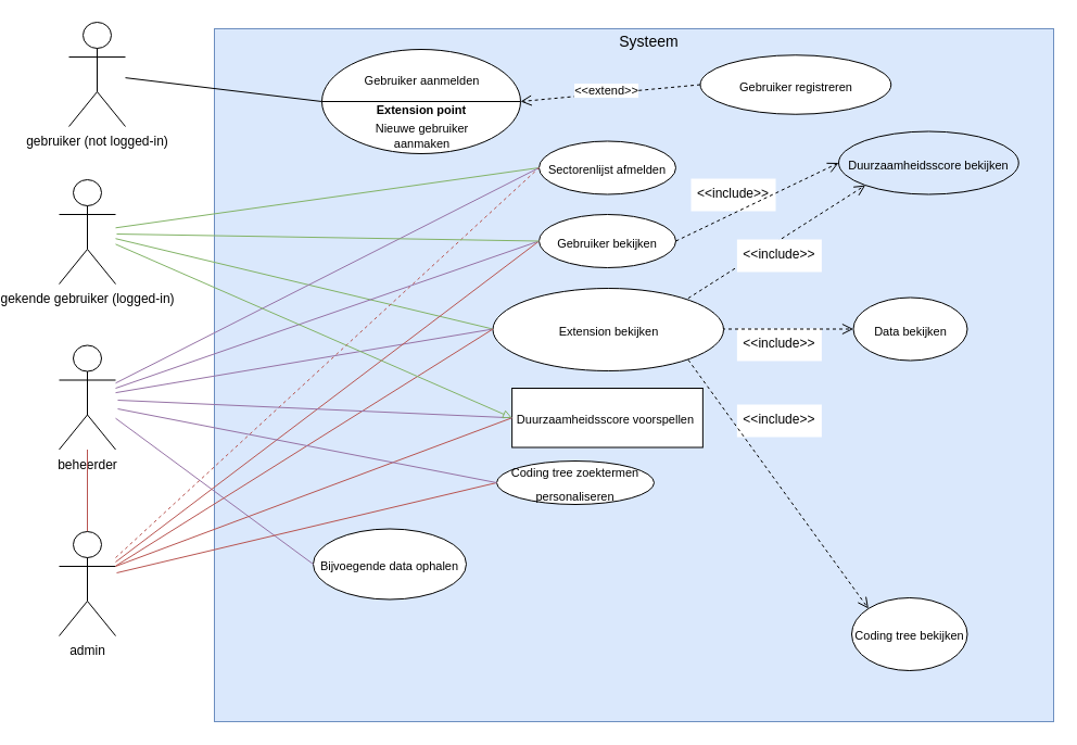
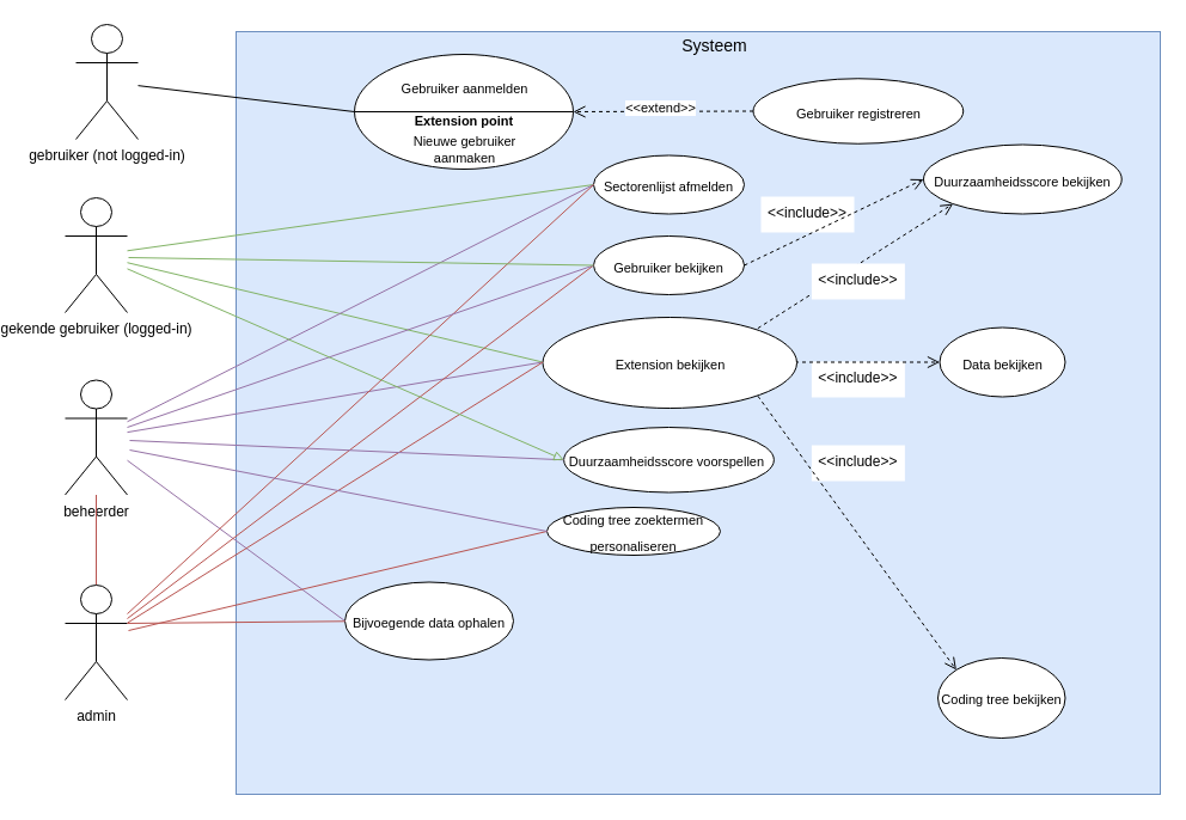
  <mxCell id="0" />
  <mxCell id="1" parent="0" />
  <mxCell id="2" style="rounded=0;orthogonalLoop=1;jettySize=auto;html=1;fontSize=11;strokeColor=none;endArrow=none;endFill=0;" parent="1" source="3" edge="1"><mxGeometry relative="1" as="geometry"><mxPoint x="253" y="93" as="targetPoint" /></mxGeometry></mxCell>
  <mxCell id="3" value="gebruiker (not logged-in)" style="shape=umlActor;verticalLabelPosition=bottom;verticalAlign=top;html=1;outlineConnect=0;" parent="1" vertex="1"><mxGeometry x="29" y="20" width="52" height="96" as="geometry" /></mxCell>
  <mxCell id="4" value="" style="group;fillColor=default;recursiveResize=0;fontColor=#ffffff;strokeColor=#001DBC;rounded=0;" parent="1" vertex="1" connectable="0"><mxGeometry x="163" y="26" width="773" height="638" as="geometry" /></mxCell>
  <mxCell id="5" value="" style="rounded=0;whiteSpace=wrap;html=1;recursiveResize=0;fillColor=#dae8fc;strokeColor=#6c8ebf;" parent="4" vertex="1"><mxGeometry width="773" height="638" as="geometry" /></mxCell>
  <mxCell id="6" value="&lt;font style=&quot;font-size: 14px;&quot;&gt;Systeem&lt;/font&gt;" style="text;html=1;align=center;verticalAlign=middle;resizable=0;points=[];autosize=1;strokeColor=none;fillColor=none;" parent="4" vertex="1"><mxGeometry x="363.5" y="-2.5" width="72" height="29" as="geometry" /></mxCell>
  <mxCell id="7" value="&lt;font style=&quot;font-size: 11px;&quot;&gt;Sectorenlijst afmelden&lt;/font&gt;" style="ellipse;whiteSpace=wrap;html=1;fontSize=18;" parent="4" vertex="1"><mxGeometry x="299" y="103.5" width="126" height="49" as="geometry" /></mxCell>
- <mxCell id="8" value="&lt;font style=&quot;font-size: 11px;&quot;&gt;Duurzaamheidsscore bekijken&lt;br&gt;&lt;/font&gt;" style="ellipse;whiteSpace=wrap;html=1;fontSize=18;fillColor=#dae8fc;" parent="4" vertex="1"><mxGeometry x="575" y="94.5" width="165.75" height="58" as="geometry" /></mxCell>
- <mxCell id="9" value="&lt;font style=&quot;font-size: 11px;&quot;&gt;Duurzaamheidsscore voorspellen&amp;nbsp;&lt;br&gt;&lt;/font&gt;" style="whiteSpace=wrap;html=1;fontSize=18;fillColor=default;rounded=0;" parent="4" vertex="1"><mxGeometry x="274.12" y="331" width="175.75" height="54.5" as="geometry" /></mxCell>
+ <mxCell id="8" value="&lt;font style=&quot;font-size: 11px;&quot;&gt;Duurzaamheidsscore bekijken&lt;br&gt;&lt;/font&gt;" style="ellipse;whiteSpace=wrap;html=1;fontSize=18;" parent="4" vertex="1"><mxGeometry x="575" y="94.5" width="165.75" height="58" as="geometry" /></mxCell>
+ <mxCell id="9" value="&lt;font style=&quot;font-size: 11px;&quot;&gt;Duurzaamheidsscore voorspellen&amp;nbsp;&lt;br&gt;&lt;/font&gt;" style="ellipse;whiteSpace=wrap;html=1;fontSize=18;fillColor=default;" parent="4" vertex="1"><mxGeometry x="274.12" y="331" width="175.75" height="54.5" as="geometry" /></mxCell>
  <mxCell id="10" value="&lt;font style=&quot;font-size: 11px;&quot;&gt;Bijvoegende data ophalen&lt;/font&gt;" style="ellipse;whiteSpace=wrap;html=1;fontSize=18;" parent="4" vertex="1"><mxGeometry x="91" y="460.5" width="141" height="65" as="geometry" /></mxCell>
  <mxCell id="11" value="&lt;&lt;include&gt;&gt;" style="text;strokeColor=none;fillColor=default;spacingLeft=4;spacingRight=4;overflow=hidden;rotatable=0;points=[[0,0.5],[1,0.5]];portConstraint=eastwest;fontSize=12;" parent="4" vertex="1"><mxGeometry x="481.37" y="346" width="78" height="30" as="geometry" /></mxCell>
  <mxCell id="12" value="" style="html=1;verticalAlign=bottom;endArrow=open;dashed=1;endSize=8;rounded=0;entryX=0;entryY=1;entryDx=0;entryDy=0;startArrow=none;exitX=1;exitY=0;exitDx=0;exitDy=0;" parent="4" target="8" edge="1"><mxGeometry x="0.04" y="-38" relative="1" as="geometry"><mxPoint x="436.422" y="248.149" as="sourcePoint" /><mxPoint x="534.5" y="362" as="targetPoint" /><mxPoint as="offset" /><Array as="points" /></mxGeometry></mxCell>
  <mxCell id="13" value="&lt;&lt;include&gt;&gt;" style="text;strokeColor=none;fillColor=default;spacingLeft=4;spacingRight=4;overflow=hidden;rotatable=0;points=[[0,0.5],[1,0.5]];portConstraint=eastwest;fontSize=12;" parent="4" vertex="1"><mxGeometry x="481.37" y="276" width="78" height="30" as="geometry" /></mxCell>
  <mxCell id="14" value="" style="html=1;verticalAlign=bottom;endArrow=open;dashed=1;endSize=8;rounded=0;entryX=0;entryY=0.5;entryDx=0;entryDy=0;exitX=1;exitY=0.5;exitDx=0;exitDy=0;startArrow=none;" parent="4" target="28" edge="1"><mxGeometry x="0.04" y="-38" relative="1" as="geometry"><mxPoint x="467.5" y="276.5" as="sourcePoint" /><mxPoint x="585.5" y="276.5" as="targetPoint" /><mxPoint as="offset" /><Array as="points" /></mxGeometry></mxCell>
  <mxCell id="15" value="&lt;font style=&quot;font-size: 11px;&quot;&gt;Coding tree zoektermen personaliseren&lt;br&gt;&lt;/font&gt;" style="ellipse;whiteSpace=wrap;html=1;fontSize=18;fillColor=default;" parent="4" vertex="1"><mxGeometry x="260" y="398" width="145" height="40" as="geometry" /></mxCell>
  <mxCell id="16" value="&lt;font style=&quot;font-size: 11px;&quot;&gt;Coding tree bekijken&lt;br&gt;&lt;/font&gt;" style="ellipse;whiteSpace=wrap;html=1;strokeColor=default;fontSize=14;fillColor=default;gradientColor=none;" parent="4" vertex="1"><mxGeometry x="587" y="524" width="106.5" height="67" as="geometry" /></mxCell>
  <mxCell id="17" value="" style="html=1;verticalAlign=bottom;endArrow=open;dashed=1;endSize=8;rounded=0;entryX=0;entryY=0;entryDx=0;entryDy=0;exitX=1;exitY=1;exitDx=0;exitDy=0;" parent="4" target="16" edge="1"><mxGeometry x="0.04" y="-38" relative="1" as="geometry"><mxPoint x="436.422" y="304.851" as="sourcePoint" /><mxPoint x="578.25" y="123.5" as="targetPoint" /><mxPoint as="offset" /><Array as="points" /></mxGeometry></mxCell>
  <mxCell id="18" value="&lt;&lt;include&gt;&gt;" style="text;strokeColor=none;fillColor=default;spacingLeft=4;spacingRight=4;overflow=hidden;rotatable=0;points=[[0,0.5],[1,0.5]];portConstraint=eastwest;fontSize=12;" parent="4" vertex="1"><mxGeometry x="439" y="138" width="78" height="30" as="geometry" /></mxCell>
- <mxCell id="19" value="&lt;font style=&quot;font-size: 11px;&quot;&gt;Gebruiker registreren&lt;br&gt;&lt;/font&gt;" style="ellipse;whiteSpace=wrap;html=1;fontSize=18;fillColor=default;" parent="4" vertex="1"><mxGeometry x="447.5" y="24.25" width="175.75" height="54.5" as="geometry" /></mxCell>
+ <mxCell id="19" value="&lt;font style=&quot;font-size: 11px;&quot;&gt;Gebruiker registreren&lt;br&gt;&lt;/font&gt;" style="ellipse;whiteSpace=wrap;html=1;fontSize=18;fillColor=default;" parent="4" vertex="1"><mxGeometry x="432.5" y="39.25" width="175.75" height="54.5" as="geometry" /></mxCell>
  <mxCell id="20" value="&amp;lt;&amp;lt;extend&amp;gt;&amp;gt;" style="html=1;verticalAlign=bottom;endArrow=open;dashed=1;endSize=8;rounded=0;exitX=0;exitY=0.5;exitDx=0;exitDy=0;entryX=1;entryY=0.5;entryDx=0;entryDy=0;" parent="4" source="19" target="21" edge="1"><mxGeometry x="0.043" y="6" relative="1" as="geometry"><mxPoint x="-524" y="-95.5" as="sourcePoint" /><mxPoint x="-260" y="-157" as="targetPoint" /><mxPoint as="offset" /></mxGeometry></mxCell>
  <mxCell id="21" value="" style="shape=lineEllipse;perimeter=ellipsePerimeter;whiteSpace=wrap;html=1;backgroundOutline=1;strokeColor=default;fontSize=11;fillColor=default;gradientColor=none;" parent="4" vertex="1"><mxGeometry x="99" y="19" width="183" height="96" as="geometry" /></mxCell>
  <mxCell id="22" value="Gebruiker aanmelden" style="text;html=1;strokeColor=none;fillColor=none;align=center;verticalAlign=middle;whiteSpace=wrap;rounded=0;fontSize=11;" parent="4" vertex="1"><mxGeometry x="101" y="33" width="181" height="30" as="geometry" /></mxCell>
  <mxCell id="23" value="&lt;b&gt;Extension point&lt;/b&gt;" style="text;html=1;strokeColor=none;fillColor=none;align=center;verticalAlign=middle;whiteSpace=wrap;rounded=0;fontSize=11;" parent="4" vertex="1"><mxGeometry x="148" y="59.5" width="86" height="30" as="geometry" /></mxCell>
  <mxCell id="24" value="Nieuwe gebruiker aanmaken" style="text;html=1;strokeColor=none;fillColor=none;align=center;verticalAlign=middle;whiteSpace=wrap;rounded=0;fontSize=11;" parent="4" vertex="1"><mxGeometry x="126" y="86.5" width="130.5" height="25.5" as="geometry" /></mxCell>
  <mxCell id="25" value="&lt;font style=&quot;font-size: 11px;&quot;&gt;Gebruiker bekijken&lt;/font&gt;" style="ellipse;whiteSpace=wrap;html=1;fontSize=18;" parent="4" vertex="1"><mxGeometry x="299" y="171" width="126" height="49" as="geometry" /></mxCell>
  <mxCell id="26" value="" style="html=1;verticalAlign=bottom;endArrow=open;dashed=1;endSize=8;rounded=0;entryX=0;entryY=0.5;entryDx=0;entryDy=0;startArrow=none;exitX=1;exitY=0.5;exitDx=0;exitDy=0;" parent="4" source="25" target="8" edge="1"><mxGeometry x="0.04" y="-38" relative="1" as="geometry"><mxPoint x="446.317" y="258.109" as="sourcePoint" /><mxPoint x="677.75" y="236.5" as="targetPoint" /><mxPoint as="offset" /><Array as="points" /></mxGeometry></mxCell>
  <mxCell id="27" value="&lt;&lt;include&gt;&gt;" style="text;strokeColor=none;fillColor=default;spacingLeft=4;spacingRight=4;overflow=hidden;rotatable=0;points=[[0,0.5],[1,0.5]];portConstraint=eastwest;fontSize=12;" parent="4" vertex="1"><mxGeometry x="481.37" y="194" width="78" height="30" as="geometry" /></mxCell>
  <mxCell id="28" value="&lt;font style=&quot;font-size: 11px;&quot;&gt;Data bekijken&lt;br&gt;&lt;/font&gt;" style="ellipse;whiteSpace=wrap;html=1;fontSize=18;" parent="4" vertex="1"><mxGeometry x="588.5" y="247.5" width="105" height="58" as="geometry" /></mxCell>
  <mxCell id="29" value="&lt;font style=&quot;font-size: 11px;&quot;&gt;Extension bekijken&lt;br&gt;&lt;/font&gt;" style="ellipse;whiteSpace=wrap;html=1;fontSize=18;" parent="4" vertex="1"><mxGeometry x="256.5" y="239" width="212.5" height="76" as="geometry" /></mxCell>
  <mxCell id="30" style="edgeStyle=none;rounded=0;orthogonalLoop=1;jettySize=auto;html=1;fontSize=11;endArrow=none;endFill=0;entryX=0;entryY=0.5;entryDx=0;entryDy=0;" parent="1" source="3" target="21" edge="1"><mxGeometry relative="1" as="geometry"><mxPoint x="267" y="91" as="targetPoint" /></mxGeometry></mxCell>
  <mxCell id="31" style="edgeStyle=none;rounded=0;orthogonalLoop=1;jettySize=auto;html=1;entryX=0;entryY=0.5;entryDx=0;entryDy=0;fontSize=11;endArrow=none;endFill=0;fillColor=#d5e8d4;strokeColor=#82b366;" parent="1" source="33" target="7" edge="1"><mxGeometry relative="1" as="geometry" /></mxCell>
  <mxCell id="32" style="edgeStyle=none;rounded=0;orthogonalLoop=1;jettySize=auto;html=1;fontSize=11;endArrow=none;endFill=0;fillColor=#d5e8d4;strokeColor=#82b366;entryX=0;entryY=0.5;entryDx=0;entryDy=0;" parent="1" source="33" edge="1"><mxGeometry relative="1" as="geometry"><mxPoint x="419.5" y="302.5" as="targetPoint" /></mxGeometry></mxCell>
  <mxCell id="33" value="gekende gebruiker (logged-in)" style="shape=umlActor;verticalLabelPosition=bottom;verticalAlign=top;html=1;outlineConnect=0;" parent="1" vertex="1"><mxGeometry x="20" y="165" width="52" height="96" as="geometry" /></mxCell>
  <mxCell id="34" style="edgeStyle=none;rounded=0;orthogonalLoop=1;jettySize=auto;html=1;entryX=0;entryY=0.5;entryDx=0;entryDy=0;fontSize=11;endArrow=none;endFill=0;fillColor=#e1d5e7;strokeColor=#9673a6;" parent="1" source="37" target="7" edge="1"><mxGeometry relative="1" as="geometry" /></mxCell>
  <mxCell id="35" style="edgeStyle=none;rounded=0;orthogonalLoop=1;jettySize=auto;html=1;fontSize=11;endArrow=none;endFill=0;fillColor=#e1d5e7;strokeColor=#9673a6;entryX=0;entryY=0.5;entryDx=0;entryDy=0;" parent="1" source="37" edge="1"><mxGeometry relative="1" as="geometry"><mxPoint x="419.5" y="302.5" as="targetPoint" /></mxGeometry></mxCell>
  <mxCell id="36" style="edgeStyle=none;rounded=0;orthogonalLoop=1;jettySize=auto;html=1;entryX=0;entryY=0.5;entryDx=0;entryDy=0;fontSize=11;endArrow=none;endFill=0;fillColor=#e1d5e7;strokeColor=#9673a6;" parent="1" source="37" target="10" edge="1"><mxGeometry relative="1" as="geometry" /></mxCell>
  <mxCell id="37" value="beheerder" style="shape=umlActor;verticalLabelPosition=bottom;verticalAlign=top;html=1;outlineConnect=0;" parent="1" vertex="1"><mxGeometry x="20" y="317.5" width="52" height="96" as="geometry" /></mxCell>
- <mxCell id="38" style="edgeStyle=none;rounded=0;orthogonalLoop=1;jettySize=auto;html=1;entryX=0;entryY=0.5;entryDx=0;entryDy=0;fontSize=11;endArrow=none;endFill=0;fillColor=#f8cecc;strokeColor=#b85450;dashed=1;" parent="1" source="41" target="7" edge="1"><mxGeometry relative="1" as="geometry" /></mxCell>
+ <mxCell id="38" style="edgeStyle=none;rounded=0;orthogonalLoop=1;jettySize=auto;html=1;entryX=0;entryY=0.5;entryDx=0;entryDy=0;fontSize=11;endArrow=none;endFill=0;fillColor=#f8cecc;strokeColor=#b85450;" parent="1" source="41" target="7" edge="1"><mxGeometry relative="1" as="geometry" /></mxCell>
  <mxCell id="39" style="edgeStyle=none;rounded=0;orthogonalLoop=1;jettySize=auto;html=1;fontSize=11;endArrow=none;endFill=0;fillColor=#f8cecc;strokeColor=#b85450;entryX=0;entryY=0.5;entryDx=0;entryDy=0;" parent="1" source="41" edge="1"><mxGeometry relative="1" as="geometry"><mxPoint x="419.5" y="302.5" as="targetPoint" /></mxGeometry></mxCell>
  <mxCell id="40" style="edgeStyle=none;rounded=0;orthogonalLoop=1;jettySize=auto;html=1;fontSize=11;endArrow=none;endFill=0;fillColor=#f8cecc;strokeColor=#b85450;" parent="1" source="41" target="37" edge="1"><mxGeometry relative="1" as="geometry" /></mxCell>
  <mxCell id="41" value="admin" style="shape=umlActor;verticalLabelPosition=bottom;verticalAlign=top;html=1;outlineConnect=0;" parent="1" vertex="1"><mxGeometry x="20" y="489" width="52" height="96" as="geometry" /></mxCell>
  <mxCell id="42" style="edgeStyle=none;rounded=0;orthogonalLoop=1;jettySize=auto;html=1;entryX=0;entryY=0.5;entryDx=0;entryDy=0;fontSize=11;endArrow=none;endFill=0;fillColor=#f8cecc;strokeColor=#b85450;" parent="1" target="25" edge="1"><mxGeometry relative="1" as="geometry"><mxPoint x="72" y="517" as="sourcePoint" /><mxPoint x="472" y="164" as="targetPoint" /></mxGeometry></mxCell>
  <mxCell id="43" style="edgeStyle=none;rounded=0;orthogonalLoop=1;jettySize=auto;html=1;entryX=0;entryY=0.5;entryDx=0;entryDy=0;fontSize=11;endArrow=none;endFill=0;fillColor=#e1d5e7;strokeColor=#9673a6;" parent="1" target="25" edge="1"><mxGeometry relative="1" as="geometry"><mxPoint x="72" y="357" as="sourcePoint" /><mxPoint x="472" y="164" as="targetPoint" /></mxGeometry></mxCell>
  <mxCell id="44" style="edgeStyle=none;rounded=0;orthogonalLoop=1;jettySize=auto;html=1;entryX=0;entryY=0.5;entryDx=0;entryDy=0;fontSize=11;endArrow=none;endFill=0;fillColor=#d5e8d4;strokeColor=#82b366;" parent="1" target="25" edge="1"><mxGeometry relative="1" as="geometry"><mxPoint x="73" y="215" as="sourcePoint" /><mxPoint x="472" y="164" as="targetPoint" /></mxGeometry></mxCell>
- <mxCell id="45" style="edgeStyle=none;rounded=0;orthogonalLoop=1;jettySize=auto;html=1;fontSize=11;endArrow=none;endFill=0;fillColor=#f8cecc;strokeColor=#b85450;entryX=0;entryY=0.5;entryDx=0;entryDy=0;exitX=1;exitY=0.333;exitDx=0;exitDy=0;exitPerimeter=0;" parent="1" source="41" target="9" edge="1"><mxGeometry relative="1" as="geometry"><mxPoint x="429.5" y="312.5" as="targetPoint" /><mxPoint x="82" y="530.676" as="sourcePoint" /></mxGeometry></mxCell>
+ <mxCell id="45" style="edgeStyle=none;rounded=0;orthogonalLoop=1;jettySize=auto;html=1;fontSize=11;endArrow=none;endFill=0;fillColor=#f8cecc;strokeColor=#b85450;exitX=1;exitY=0.333;exitDx=0;exitDy=0;exitPerimeter=0;" parent="1" source="41" target="10" edge="1"><mxGeometry relative="1" as="geometry"><mxPoint x="429.5" y="312.5" as="targetPoint" /><mxPoint x="82" y="530.676" as="sourcePoint" /></mxGeometry></mxCell>
  <mxCell id="46" style="edgeStyle=none;rounded=0;orthogonalLoop=1;jettySize=auto;html=1;fontSize=11;endArrow=none;endFill=0;fillColor=#f8cecc;strokeColor=#b85450;entryX=0;entryY=0.5;entryDx=0;entryDy=0;" parent="1" target="15" edge="1"><mxGeometry relative="1" as="geometry"><mxPoint x="447.12" y="394.25" as="targetPoint" /><mxPoint x="73" y="527" as="sourcePoint" /></mxGeometry></mxCell>
  <mxCell id="47" style="edgeStyle=none;rounded=0;orthogonalLoop=1;jettySize=auto;html=1;fontSize=11;endArrow=none;endFill=0;fillColor=#e1d5e7;strokeColor=#9673a6;entryX=0;entryY=0.5;entryDx=0;entryDy=0;" parent="1" target="9" edge="1"><mxGeometry relative="1" as="geometry"><mxPoint x="429.5" y="312.5" as="targetPoint" /><mxPoint x="74" y="368" as="sourcePoint" /></mxGeometry></mxCell>
  <mxCell id="48" style="edgeStyle=none;rounded=0;orthogonalLoop=1;jettySize=auto;html=1;fontSize=11;endArrow=none;endFill=0;fillColor=#e1d5e7;strokeColor=#9673a6;entryX=0;entryY=0.5;entryDx=0;entryDy=0;" parent="1" target="15" edge="1"><mxGeometry relative="1" as="geometry"><mxPoint x="447.12" y="394.25" as="targetPoint" /><mxPoint x="74" y="376" as="sourcePoint" /></mxGeometry></mxCell>
  <mxCell id="49" style="edgeStyle=none;rounded=0;orthogonalLoop=1;jettySize=auto;html=1;fontSize=11;endArrow=block;endFill=0;fillColor=#d5e8d4;strokeColor=#82b366;entryX=0;entryY=0.5;entryDx=0;entryDy=0;" parent="1" source="33" target="9" edge="1"><mxGeometry relative="1" as="geometry"><mxPoint x="429.5" y="312.5" as="targetPoint" /><mxPoint x="82" y="229.23" as="sourcePoint" /></mxGeometry></mxCell>
